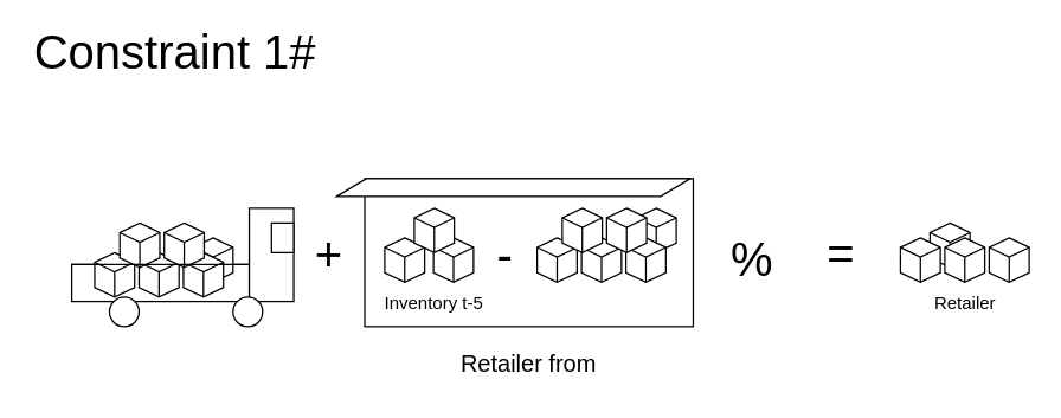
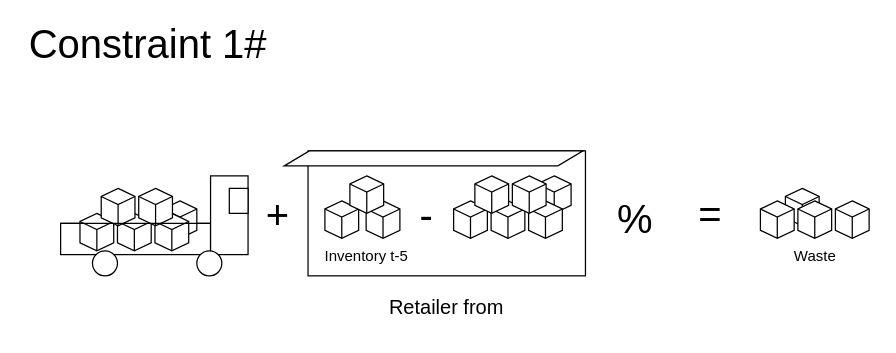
  <mxCell id="0" />
  <mxCell id="1" parent="0" />
  <mxCell id="2" value="" style="rounded=0;whiteSpace=wrap;html=1;fontSize=16;" parent="1" vertex="1"><mxGeometry x="246" y="120" width="222" height="100" as="geometry" /></mxCell>
  <mxCell id="3" value="" style="html=1;whiteSpace=wrap;shape=isoCube2;backgroundOutline=1;isoAngle=15;" parent="1" vertex="1"><mxGeometry x="628" y="150" width="27" height="30" as="geometry" /></mxCell>
  <mxCell id="4" value="" style="html=1;whiteSpace=wrap;shape=isoCube2;backgroundOutline=1;isoAngle=15;" parent="1" vertex="1"><mxGeometry x="259.5" y="160" width="27" height="30" as="geometry" /></mxCell>
  <mxCell id="5" value="" style="html=1;whiteSpace=wrap;shape=isoCube2;backgroundOutline=1;isoAngle=15;" parent="1" vertex="1"><mxGeometry x="292.5" y="160" width="27" height="30" as="geometry" /></mxCell>
  <mxCell id="6" value="" style="html=1;whiteSpace=wrap;shape=isoCube2;backgroundOutline=1;isoAngle=15;" parent="1" vertex="1"><mxGeometry x="279.5" y="140" width="27" height="30" as="geometry" /></mxCell>
  <mxCell id="7" value="Inventory t-5" style="text;html=1;strokeColor=none;fillColor=none;align=center;verticalAlign=middle;whiteSpace=wrap;rounded=0;" parent="1" vertex="1"><mxGeometry x="258" y="190" width="70" height="30" as="geometry" /></mxCell>
  <mxCell id="8" value="" style="html=1;whiteSpace=wrap;shape=isoCube2;backgroundOutline=1;isoAngle=15;" parent="1" vertex="1"><mxGeometry x="362.5" y="160" width="27" height="30" as="geometry" /></mxCell>
  <mxCell id="9" value="" style="html=1;whiteSpace=wrap;shape=isoCube2;backgroundOutline=1;isoAngle=15;" parent="1" vertex="1"><mxGeometry x="392.5" y="160" width="27" height="30" as="geometry" /></mxCell>
  <mxCell id="10" value="" style="html=1;whiteSpace=wrap;shape=isoCube2;backgroundOutline=1;isoAngle=15;" parent="1" vertex="1"><mxGeometry x="379.5" y="140" width="27" height="30" as="geometry" /></mxCell>
  <mxCell id="11" value="" style="html=1;whiteSpace=wrap;shape=isoCube2;backgroundOutline=1;isoAngle=15;" parent="1" vertex="1"><mxGeometry x="429.5" y="140" width="27" height="30" as="geometry" /></mxCell>
  <mxCell id="12" value="" style="html=1;whiteSpace=wrap;shape=isoCube2;backgroundOutline=1;isoAngle=15;" parent="1" vertex="1"><mxGeometry x="422.5" y="160" width="27" height="30" as="geometry" /></mxCell>
  <mxCell id="13" value="" style="html=1;whiteSpace=wrap;shape=isoCube2;backgroundOutline=1;isoAngle=15;" parent="1" vertex="1"><mxGeometry x="409.5" y="140" width="27" height="30" as="geometry" /></mxCell>
  <mxCell id="14" value="+" style="text;html=1;strokeColor=none;fillColor=none;align=center;verticalAlign=middle;whiteSpace=wrap;rounded=0;fontSize=32;" parent="1" vertex="1"><mxGeometry x="192" y="157" width="60" height="30" as="geometry" /></mxCell>
  <mxCell id="15" value="-" style="text;html=1;strokeColor=none;fillColor=none;align=center;verticalAlign=middle;whiteSpace=wrap;rounded=0;fontSize=32;" parent="1" vertex="1"><mxGeometry x="311" y="156.5" width="60" height="30" as="geometry" /></mxCell>
  <mxCell id="16" value="=" style="text;html=1;strokeColor=none;fillColor=none;align=center;verticalAlign=middle;whiteSpace=wrap;rounded=0;fontSize=32;" parent="1" vertex="1"><mxGeometry x="538" y="155.5" width="60" height="30" as="geometry" /></mxCell>
  <mxCell id="17" value="" style="html=1;whiteSpace=wrap;shape=isoCube2;backgroundOutline=1;isoAngle=15;" parent="1" vertex="1"><mxGeometry x="608" y="160" width="27" height="30" as="geometry" /></mxCell>
  <mxCell id="18" value="" style="html=1;whiteSpace=wrap;shape=isoCube2;backgroundOutline=1;isoAngle=15;" parent="1" vertex="1"><mxGeometry x="638" y="160" width="27" height="30" as="geometry" /></mxCell>
  <mxCell id="19" value="" style="html=1;whiteSpace=wrap;shape=isoCube2;backgroundOutline=1;isoAngle=15;" parent="1" vertex="1"><mxGeometry x="668" y="160" width="27" height="30" as="geometry" /></mxCell>
- <mxCell id="20" value="Retailer" style="text;html=1;strokeColor=none;fillColor=none;align=center;verticalAlign=middle;whiteSpace=wrap;rounded=0;" parent="1" vertex="1"><mxGeometry x="616.5" y="190" width="70" height="30" as="geometry" /></mxCell>
+ <mxCell id="20" value="Waste" style="text;html=1;strokeColor=none;fillColor=none;align=center;verticalAlign=middle;whiteSpace=wrap;rounded=0;" parent="1" vertex="1"><mxGeometry x="616.5" y="190" width="70" height="30" as="geometry" /></mxCell>
  <mxCell id="21" value="Constraint 1#" style="text;html=1;strokeColor=none;fillColor=none;align=left;verticalAlign=middle;whiteSpace=wrap;rounded=0;fontSize=32;" parent="1" vertex="1"><mxGeometry x="20.75" y="20" width="204.5" height="30" as="geometry" /></mxCell>
  <mxCell id="22" value="" style="shape=parallelogram;perimeter=parallelogramPerimeter;whiteSpace=wrap;html=1;fixedSize=1;fontSize=16;" parent="1" vertex="1"><mxGeometry x="227" y="120" width="239" height="12" as="geometry" /></mxCell>
  <mxCell id="23" value="Retailer from" style="text;html=1;strokeColor=none;fillColor=none;align=center;verticalAlign=middle;whiteSpace=wrap;rounded=0;fontSize=16;" parent="1" vertex="1"><mxGeometry x="286.25" y="230" width="141.5" height="30" as="geometry" /></mxCell>
  <mxCell id="24" value="%" style="text;html=1;strokeColor=none;fillColor=none;align=center;verticalAlign=middle;whiteSpace=wrap;rounded=0;fontSize=32;" parent="1" vertex="1"><mxGeometry x="478" y="160" width="60" height="30" as="geometry" /></mxCell>
  <mxCell id="25" value="" style="group" parent="1" vertex="1" connectable="0"><mxGeometry x="48" y="140" width="150" height="110" as="geometry" /></mxCell>
  <mxCell id="26" value="" style="rounded=0;whiteSpace=wrap;html=1;" parent="25" vertex="1"><mxGeometry y="38" width="120" height="25" as="geometry" /></mxCell>
  <mxCell id="27" value="" style="html=1;whiteSpace=wrap;shape=isoCube2;backgroundOutline=1;isoAngle=15;" parent="25" vertex="1"><mxGeometry x="15.5" y="30" width="27" height="30" as="geometry" /></mxCell>
  <mxCell id="28" value="" style="html=1;whiteSpace=wrap;shape=isoCube2;backgroundOutline=1;isoAngle=15;" parent="25" vertex="1"><mxGeometry x="45.5" y="30" width="27" height="30" as="geometry" /></mxCell>
  <mxCell id="29" value="" style="html=1;whiteSpace=wrap;shape=isoCube2;backgroundOutline=1;isoAngle=15;" parent="25" vertex="1"><mxGeometry x="32.5" y="10" width="27" height="30" as="geometry" /></mxCell>
  <mxCell id="30" value="" style="html=1;whiteSpace=wrap;shape=isoCube2;backgroundOutline=1;isoAngle=15;" parent="25" vertex="1"><mxGeometry x="82" y="20" width="27" height="30" as="geometry" /></mxCell>
  <mxCell id="31" value="" style="html=1;whiteSpace=wrap;shape=isoCube2;backgroundOutline=1;isoAngle=15;" parent="25" vertex="1"><mxGeometry x="75.5" y="30" width="27" height="30" as="geometry" /></mxCell>
  <mxCell id="32" value="" style="html=1;whiteSpace=wrap;shape=isoCube2;backgroundOutline=1;isoAngle=15;" parent="25" vertex="1"><mxGeometry x="62.5" y="10" width="27" height="30" as="geometry" /></mxCell>
  <mxCell id="33" value="" style="rounded=0;whiteSpace=wrap;html=1;" parent="25" vertex="1"><mxGeometry x="120" width="30" height="63" as="geometry" /></mxCell>
  <mxCell id="34" value="" style="endArrow=none;html=1;rounded=0;entryX=1;entryY=0;entryDx=0;entryDy=0;" parent="25" target="26" edge="1"><mxGeometry width="50" height="50" relative="1" as="geometry"><mxPoint y="38" as="sourcePoint" /><mxPoint x="50" y="-12" as="targetPoint" /></mxGeometry></mxCell>
  <mxCell id="35" value="" style="ellipse;whiteSpace=wrap;html=1;aspect=fixed;" parent="25" vertex="1"><mxGeometry x="25.5" y="60" width="20" height="20" as="geometry" /></mxCell>
  <mxCell id="36" value="" style="ellipse;whiteSpace=wrap;html=1;aspect=fixed;" parent="25" vertex="1"><mxGeometry x="109" y="60" width="20" height="20" as="geometry" /></mxCell>
  <mxCell id="37" value="" style="rounded=0;whiteSpace=wrap;html=1;" parent="25" vertex="1"><mxGeometry x="135" y="10" width="15" height="20" as="geometry" /></mxCell>
